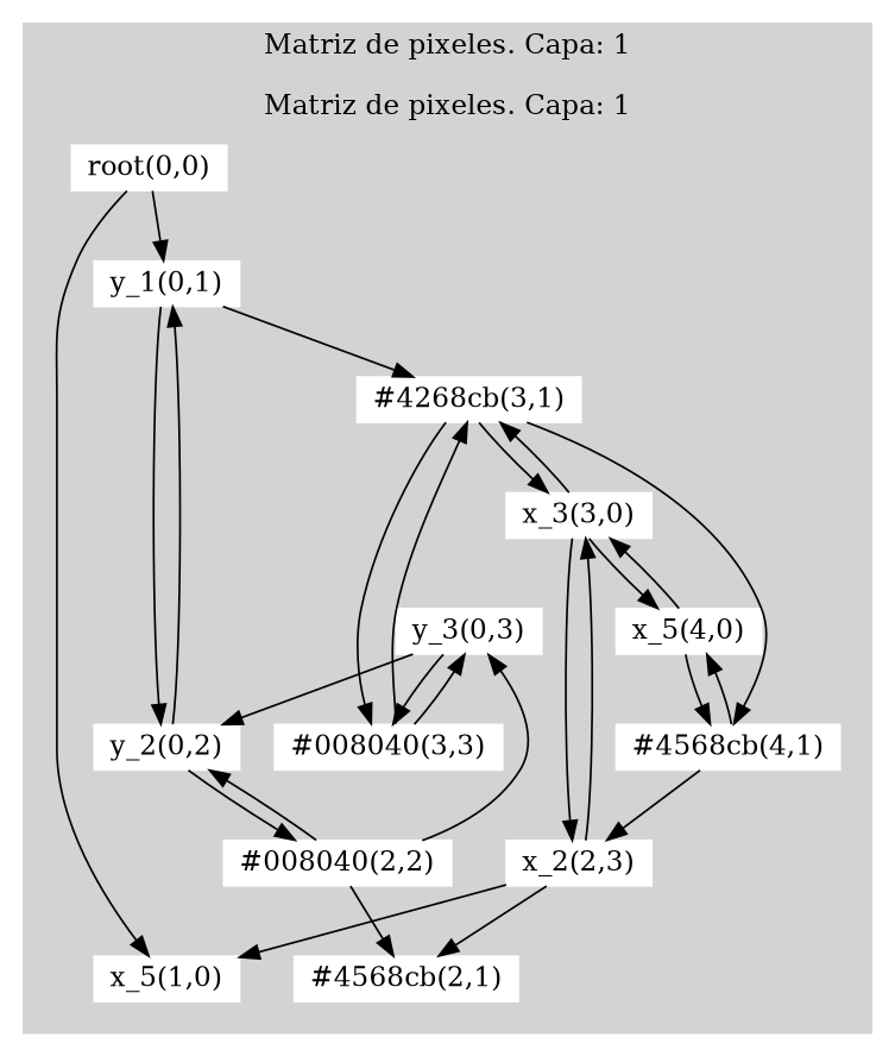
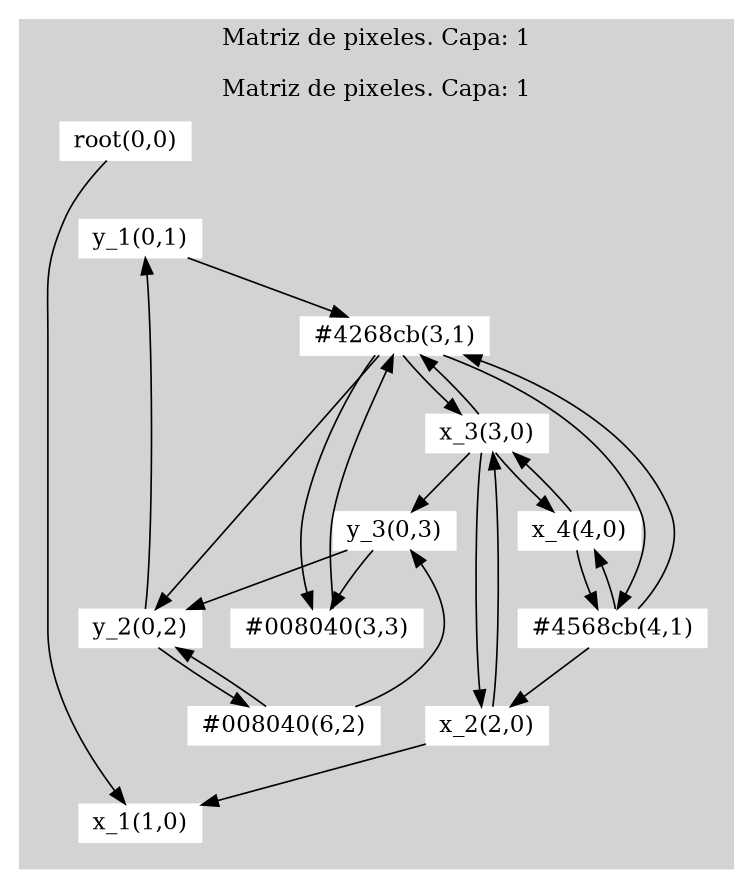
  digraph {
    node [color=white shape=rect style=filled]
    "root(0,0)" [height=.1]
-   "x_1(1,0)" [height=.1 label="x_5(1,0)"]
+   "x_1(1,0)" [height=.1]
    "y_1(0,1)" [height=.1]
-   "x_2(2,0)" [height=.1 label="x_2(2,3)"]
+   "x_2(2,0)" [height=.1]
    "x_3(3,0)" [height=.1]
-   "#4568cb(2,1)" [height=.1]
-   "x_4(4,0)" [height=.1 label="x_5(4,0)"]
+   "x_4(4,0)" [height=.1]
    n8 [height=.1 label="#4268cb(3,1)"]
    "#4568cb(4,1)" [height=.1]
    "y_2(0,2)" [height=.1]
    "y_3(0,3)" [height=.1]
-   "#008040(2,2)" [height=.1]
+   "#008040(2,2)" [height=.1 label="#008040(6,2)"]
    "#008040(3,3)" [height=.1]
    subgraph cluster_1 {
      color=lightgrey
      label="Matriz de pixeles. Capa: 1"
      style=filled
      subgraph cluster_2 {
        color=lightgrey
        label="Matriz de pixeles. Capa: 1"
        style=filled
        "root(0,0)"
        "x_1(1,0)"
        "y_1(0,1)"
        "x_2(2,0)"
        "x_3(3,0)"
-       "#4568cb(2,1)"
        "x_4(4,0)"
        n8
        "#4568cb(4,1)"
        "y_2(0,2)"
        "y_3(0,3)"
        "#008040(2,2)"
        "#008040(3,3)"
      }
    }
    "root(0,0)" -> "x_1(1,0)"
-   "root(0,0)" -> "y_1(0,1)"
    "y_1(0,1)" -> n8
-   "y_1(0,1)" -> "y_2(0,2)"
+   n8 -> "y_2(0,2)"
    "x_2(2,0)" -> "x_1(1,0)"
    "x_2(2,0)" -> "x_3(3,0)"
-   "x_2(2,0)" -> "#4568cb(2,1)"
    "x_3(3,0)" -> "x_2(2,0)"
    "x_3(3,0)" -> "x_4(4,0)"
    "x_3(3,0)" -> n8
    "x_4(4,0)" -> "x_3(3,0)"
    "x_4(4,0)" -> "#4568cb(4,1)"
    n8 -> "x_3(3,0)"
    n8 -> "#4568cb(4,1)"
    n8 -> "#008040(3,3)"
    "#4568cb(4,1)" -> "x_2(2,0)"
    "#4568cb(4,1)" -> "x_4(4,0)"
+   "#4568cb(4,1)" -> n8
    "y_2(0,2)" -> "y_1(0,1)"
    "y_2(0,2)" -> "#008040(2,2)"
    "y_3(0,3)" -> "y_2(0,2)"
    "y_3(0,3)" -> "#008040(3,3)"
-   "#008040(2,2)" -> "#4568cb(2,1)"
    "#008040(2,2)" -> "y_2(0,2)"
    "#008040(2,2)" -> "y_3(0,3)"
    "#008040(3,3)" -> n8
-   "#008040(3,3)" -> "y_3(0,3)"
+   "x_3(3,0)" -> "y_3(0,3)"
  }
